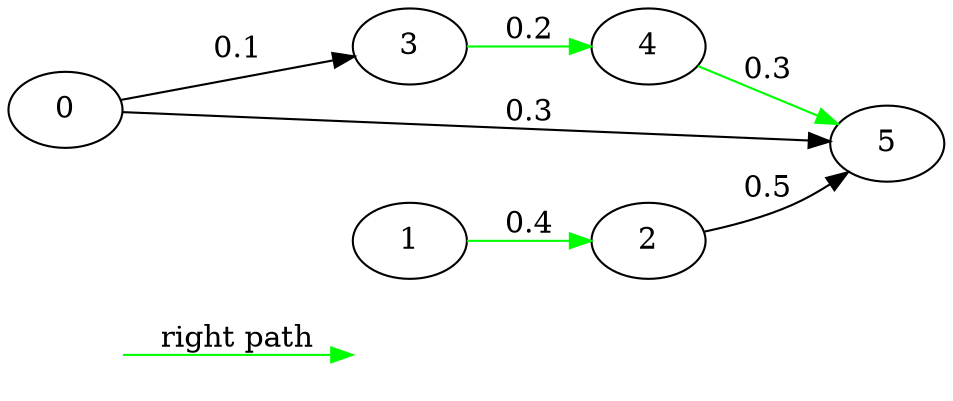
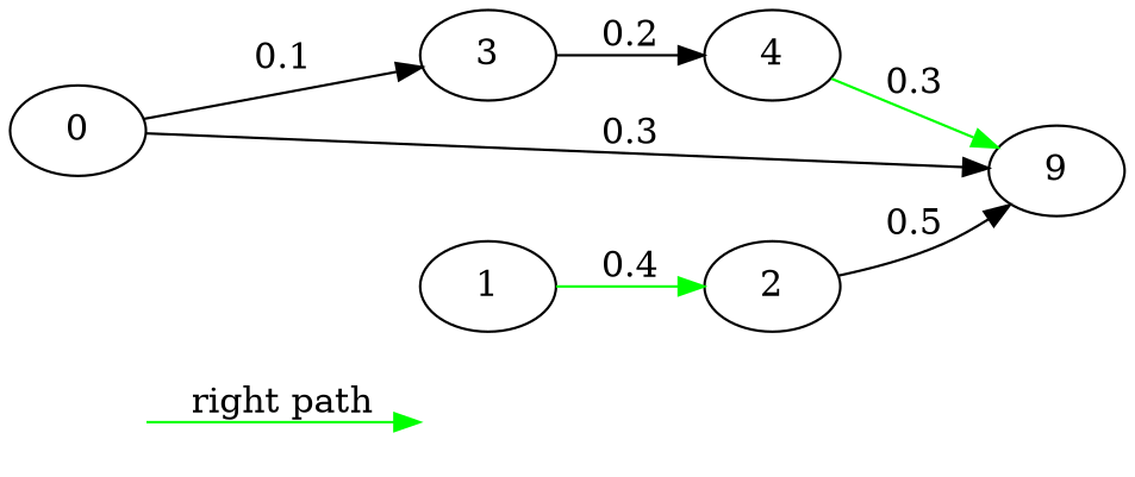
  digraph {
    rankdir=LR
    edge [color=green]
    a [style=invis]
    b [style=invis]
    0
    3
-   5
+   5 [label=9]
    1
    2
    4
    subgraph sub_1 {
      label=Legend
      shape=rectangle
      a
      b
    }
    a -> b [label="right path"]
    0 -> 3 [color=black label=0.1]
    0 -> 5 [label=0.3 color=""]
-   3 -> 4 [label=0.2]
+   3 -> 4 [color=black label=0.2]
    1 -> 2 [label=0.4]
    2 -> 5 [label=0.5 color=""]
    4 -> 5 [label=0.3]
  }
